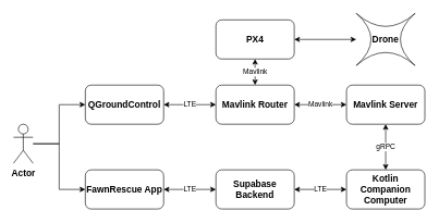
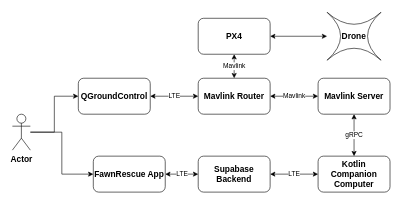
  <mxCell id="0" />
  <mxCell id="1" parent="0" />
  <mxCell id="2" style="edgeStyle=orthogonalEdgeStyle;rounded=0;orthogonalLoop=1;jettySize=auto;html=1;" edge="1" parent="1" source="4" target="16"><mxGeometry relative="1" as="geometry" /></mxCell>
  <mxCell id="3" style="edgeStyle=orthogonalEdgeStyle;rounded=0;orthogonalLoop=1;jettySize=auto;html=1;entryX=0;entryY=0.5;entryDx=0;entryDy=0;" edge="1" parent="1" source="4" target="13"><mxGeometry relative="1" as="geometry" /></mxCell>
  <mxCell id="4" value="Actor" style="shape=umlActor;verticalLabelPosition=bottom;verticalAlign=top;html=1;outlineConnect=0;fontStyle=1;fontSize=14;" vertex="1" parent="1"><mxGeometry x="20" y="190" width="30" height="60" as="geometry" /></mxCell>
  <mxCell id="5" style="edgeStyle=orthogonalEdgeStyle;rounded=0;orthogonalLoop=1;jettySize=auto;html=1;startArrow=classic;startFill=1;" edge="1" parent="1" source="6" target="8"><mxGeometry relative="1" as="geometry" /></mxCell>
  <mxCell id="6" value="Drone" style="shape=switch;whiteSpace=wrap;html=1;fontStyle=1;fontSize=14;" vertex="1" parent="1"><mxGeometry x="545" y="20" width="90" height="80" as="geometry" /></mxCell>
  <mxCell id="7" value="Mavlink" style="edgeStyle=orthogonalEdgeStyle;rounded=0;orthogonalLoop=1;jettySize=auto;html=1;entryX=0.5;entryY=0;entryDx=0;entryDy=0;startArrow=classic;startFill=1;" edge="1" parent="1" source="8" target="19"><mxGeometry relative="1" as="geometry" /></mxCell>
  <mxCell id="8" value="&lt;div style=&quot;font-size: 14px;&quot;&gt;PX4&lt;/div&gt;" style="rounded=1;whiteSpace=wrap;html=1;fontStyle=1;fontSize=14;" vertex="1" parent="1"><mxGeometry x="330" y="30" width="120" height="60" as="geometry" /></mxCell>
  <mxCell id="9" value="Kotlin Companion Computer" style="rounded=1;whiteSpace=wrap;html=1;fontStyle=1;fontSize=14;" vertex="1" parent="1"><mxGeometry x="530" y="260" width="120" height="60" as="geometry" /></mxCell>
  <mxCell id="10" value="LTE" style="edgeStyle=orthogonalEdgeStyle;rounded=0;orthogonalLoop=1;jettySize=auto;html=1;entryX=0;entryY=0.5;entryDx=0;entryDy=0;startArrow=classic;startFill=1;" edge="1" parent="1" source="11" target="9"><mxGeometry relative="1" as="geometry" /></mxCell>
  <mxCell id="11" value="Supabase Backend" style="rounded=1;whiteSpace=wrap;html=1;fontStyle=1;fontSize=14;" vertex="1" parent="1"><mxGeometry x="330" y="260" width="120" height="60" as="geometry" /></mxCell>
  <mxCell id="12" value="LTE" style="edgeStyle=orthogonalEdgeStyle;rounded=0;orthogonalLoop=1;jettySize=auto;html=1;startArrow=classic;startFill=1;" edge="1" parent="1" source="13" target="11"><mxGeometry relative="1" as="geometry" /></mxCell>
- <mxCell id="13" value="FawnRescue App" style="rounded=1;whiteSpace=wrap;html=1;fontStyle=1;fontSize=14;" vertex="1" parent="1"><mxGeometry x="130" y="260" width="120" height="60" as="geometry" /></mxCell>
+ <mxCell id="13" value="FawnRescue App" style="rounded=1;whiteSpace=wrap;html=1;fontStyle=1;fontSize=14;" vertex="1" parent="1"><mxGeometry x="155" y="260" width="120" height="60" as="geometry" /></mxCell>
  <mxCell id="14" value="gRPC" style="edgeStyle=orthogonalEdgeStyle;rounded=0;orthogonalLoop=1;jettySize=auto;html=1;entryX=0.5;entryY=0;entryDx=0;entryDy=0;startArrow=classic;startFill=1;" edge="1" parent="1" source="15" target="9"><mxGeometry relative="1" as="geometry" /></mxCell>
  <mxCell id="15" value="Mavlink Server" style="rounded=1;whiteSpace=wrap;html=1;fontStyle=1;fontSize=14;" vertex="1" parent="1"><mxGeometry x="530" y="130" width="120" height="60" as="geometry" /></mxCell>
  <mxCell id="16" value="QGroundControl" style="rounded=1;whiteSpace=wrap;html=1;fontStyle=1;fontSize=14;" vertex="1" parent="1"><mxGeometry x="130" y="130" width="120" height="60" as="geometry" /></mxCell>
  <mxCell id="17" value="LTE" style="edgeStyle=orthogonalEdgeStyle;rounded=0;orthogonalLoop=1;jettySize=auto;html=1;entryX=1;entryY=0.5;entryDx=0;entryDy=0;startArrow=classic;startFill=1;" edge="1" parent="1" source="19" target="16"><mxGeometry relative="1" as="geometry" /></mxCell>
  <mxCell id="18" value="Mavlink" style="edgeStyle=orthogonalEdgeStyle;rounded=0;orthogonalLoop=1;jettySize=auto;html=1;startArrow=classic;startFill=1;" edge="1" parent="1" source="19" target="15"><mxGeometry relative="1" as="geometry" /></mxCell>
  <mxCell id="19" value="Mavlink Router" style="rounded=1;whiteSpace=wrap;html=1;fontStyle=1;fontSize=14;" vertex="1" parent="1"><mxGeometry x="330" y="130" width="120" height="60" as="geometry" /></mxCell>
